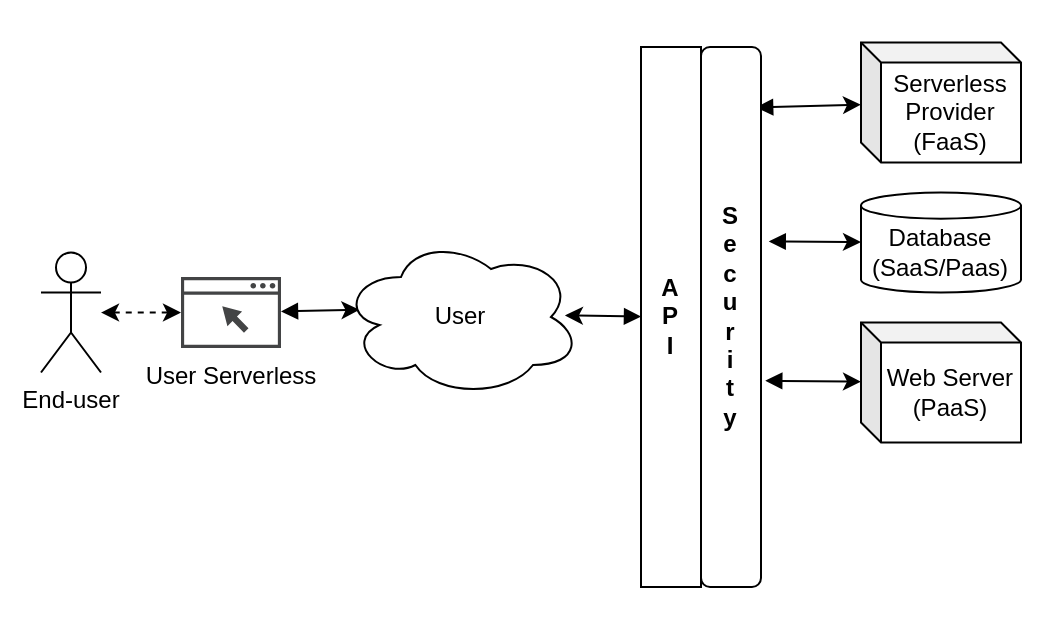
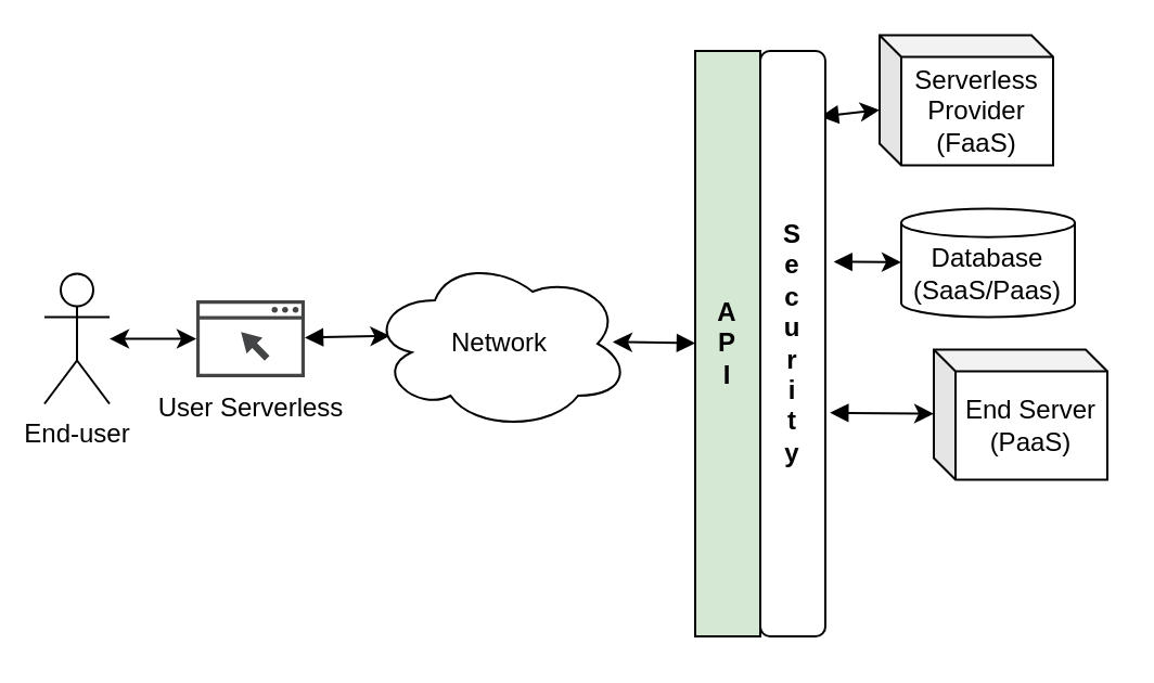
  <mxCell id="0" />
  <mxCell id="1" parent="0" />
  <mxCell id="2" style="rounded=0;orthogonalLoop=1;jettySize=auto;html=1;startArrow=block;startFill=1;entryX=0.077;entryY=0.455;entryDx=0;entryDy=0;entryPerimeter=0;" edge="1" parent="1" source="3" target="9"><mxGeometry relative="1" as="geometry"><mxPoint x="150" y="118" as="targetPoint" /></mxGeometry></mxCell>
  <mxCell id="3" value="User Serverless" style="sketch=0;pointerEvents=1;shadow=0;dashed=0;html=1;strokeColor=none;fillColor=#434445;aspect=fixed;labelPosition=center;verticalLabelPosition=bottom;verticalAlign=top;align=center;outlineConnect=0;shape=mxgraph.vvd.web_browser;" vertex="1" parent="1"><mxGeometry x="90" y="138" width="50" height="35.5" as="geometry" /></mxCell>
- <mxCell id="4" style="edgeStyle=orthogonalEdgeStyle;rounded=0;orthogonalLoop=1;jettySize=auto;html=1;startArrow=classic;startFill=1;dashed=1;" edge="1" parent="1" source="5" target="3"><mxGeometry relative="1" as="geometry" /></mxCell>
+ <mxCell id="4" style="edgeStyle=orthogonalEdgeStyle;rounded=0;orthogonalLoop=1;jettySize=auto;html=1;startArrow=classic;startFill=1;" edge="1" parent="1" source="5" target="3"><mxGeometry relative="1" as="geometry" /></mxCell>
  <mxCell id="5" value="End-user" style="shape=umlActor;verticalLabelPosition=bottom;verticalAlign=top;html=1;outlineConnect=0;" vertex="1" parent="1"><mxGeometry x="20" y="125.75" width="30" height="60" as="geometry" /></mxCell>
  <mxCell id="6" style="rounded=0;orthogonalLoop=1;jettySize=auto;html=1;startArrow=block;startFill=1;exitX=1.129;exitY=0.36;exitDx=0;exitDy=0;exitPerimeter=0;" edge="1" parent="1" source="13" target="10"><mxGeometry relative="1" as="geometry" /></mxCell>
  <mxCell id="7" style="rounded=0;orthogonalLoop=1;jettySize=auto;html=1;startArrow=block;startFill=1;exitX=0.919;exitY=0.112;exitDx=0;exitDy=0;exitPerimeter=0;" edge="1" parent="1" source="13" target="11"><mxGeometry relative="1" as="geometry"><mxPoint x="390" y="51" as="sourcePoint" /></mxGeometry></mxCell>
  <mxCell id="8" style="rounded=0;orthogonalLoop=1;jettySize=auto;html=1;startArrow=block;startFill=1;exitX=1.071;exitY=0.618;exitDx=0;exitDy=0;exitPerimeter=0;" edge="1" parent="1" source="13" target="12"><mxGeometry relative="1" as="geometry" /></mxCell>
- <mxCell id="9" value="User" style="ellipse;shape=cloud;whiteSpace=wrap;html=1;" vertex="1" parent="1"><mxGeometry x="170" y="118" width="120" height="80" as="geometry" /></mxCell>
- <mxCell id="10" value="Database&lt;br&gt;(SaaS/Paas)" style="shape=cylinder3;whiteSpace=wrap;html=1;boundedLbl=1;backgroundOutline=1;size=6.552;" vertex="1" parent="1"><mxGeometry x="430" y="95.75" width="80" height="50" as="geometry" /></mxCell>
- <mxCell id="11" value="Serverless&lt;br&gt;Provider&lt;div&gt;(FaaS)&lt;/div&gt;" style="shape=cube;whiteSpace=wrap;html=1;boundedLbl=1;backgroundOutline=1;darkOpacity=0.05;darkOpacity2=0.1;size=10;" vertex="1" parent="1"><mxGeometry x="430" y="20.75" width="80" height="60" as="geometry" /></mxCell>
- <mxCell id="12" value="Web Server&lt;br&gt;(PaaS)" style="shape=cube;whiteSpace=wrap;html=1;boundedLbl=1;backgroundOutline=1;darkOpacity=0.05;darkOpacity2=0.1;size=10;" vertex="1" parent="1"><mxGeometry x="430" y="160.75" width="80" height="60" as="geometry" /></mxCell>
+ <mxCell id="9" value="Network" style="ellipse;shape=cloud;whiteSpace=wrap;html=1;" vertex="1" parent="1"><mxGeometry x="170" y="118" width="120" height="80" as="geometry" /></mxCell>
+ <mxCell id="10" value="Database&lt;br&gt;(SaaS/Paas)" style="shape=cylinder3;whiteSpace=wrap;html=1;boundedLbl=1;backgroundOutline=1;size=6.552;" vertex="1" parent="1"><mxGeometry x="415" y="95.75" width="80" height="50" as="geometry" /></mxCell>
+ <mxCell id="11" value="Serverless&lt;br&gt;Provider&lt;div&gt;(FaaS)&lt;/div&gt;" style="shape=cube;whiteSpace=wrap;html=1;boundedLbl=1;backgroundOutline=1;darkOpacity=0.05;darkOpacity2=0.1;size=10;" vertex="1" parent="1"><mxGeometry x="405" y="15.75" width="80" height="60" as="geometry" /></mxCell>
+ <mxCell id="12" value="End Server&lt;br&gt;(PaaS)" style="shape=cube;whiteSpace=wrap;html=1;boundedLbl=1;backgroundOutline=1;darkOpacity=0.05;darkOpacity2=0.1;size=10;" vertex="1" parent="1"><mxGeometry x="430" y="160.75" width="80" height="60" as="geometry" /></mxCell>
  <mxCell id="13" value="S&lt;div&gt;e&lt;/div&gt;&lt;div&gt;c&lt;/div&gt;&lt;div&gt;u&lt;/div&gt;&lt;div&gt;r&lt;/div&gt;&lt;div&gt;i&lt;/div&gt;&lt;div&gt;t&lt;/div&gt;&lt;div&gt;y&lt;/div&gt;" style="whiteSpace=wrap;html=1;fontStyle=1;rounded=1;" vertex="1" parent="1"><mxGeometry x="350" y="23" width="30" height="270" as="geometry" /></mxCell>
  <mxCell id="14" style="rounded=0;orthogonalLoop=1;jettySize=auto;html=1;startArrow=block;startFill=1;entryX=0.933;entryY=0.49;entryDx=0;entryDy=0;entryPerimeter=0;" edge="1" parent="1" source="15" target="9"><mxGeometry relative="1" as="geometry"><mxPoint x="220" y="23" as="sourcePoint" /><mxPoint x="320" y="123" as="targetPoint" /></mxGeometry></mxCell>
- <mxCell id="15" value="A&lt;div&gt;P&lt;br&gt;I&lt;/div&gt;" style="rounded=0;whiteSpace=wrap;html=1;fontStyle=1" vertex="1" parent="1"><mxGeometry x="320" y="23" width="30" height="270" as="geometry" /></mxCell>
+ <mxCell id="15" value="A&lt;div&gt;P&lt;br&gt;I&lt;/div&gt;" style="rounded=0;whiteSpace=wrap;html=1;fontStyle=1;fillColor=#d5e8d4;" vertex="1" parent="1"><mxGeometry x="320" y="23" width="30" height="270" as="geometry" /></mxCell>
